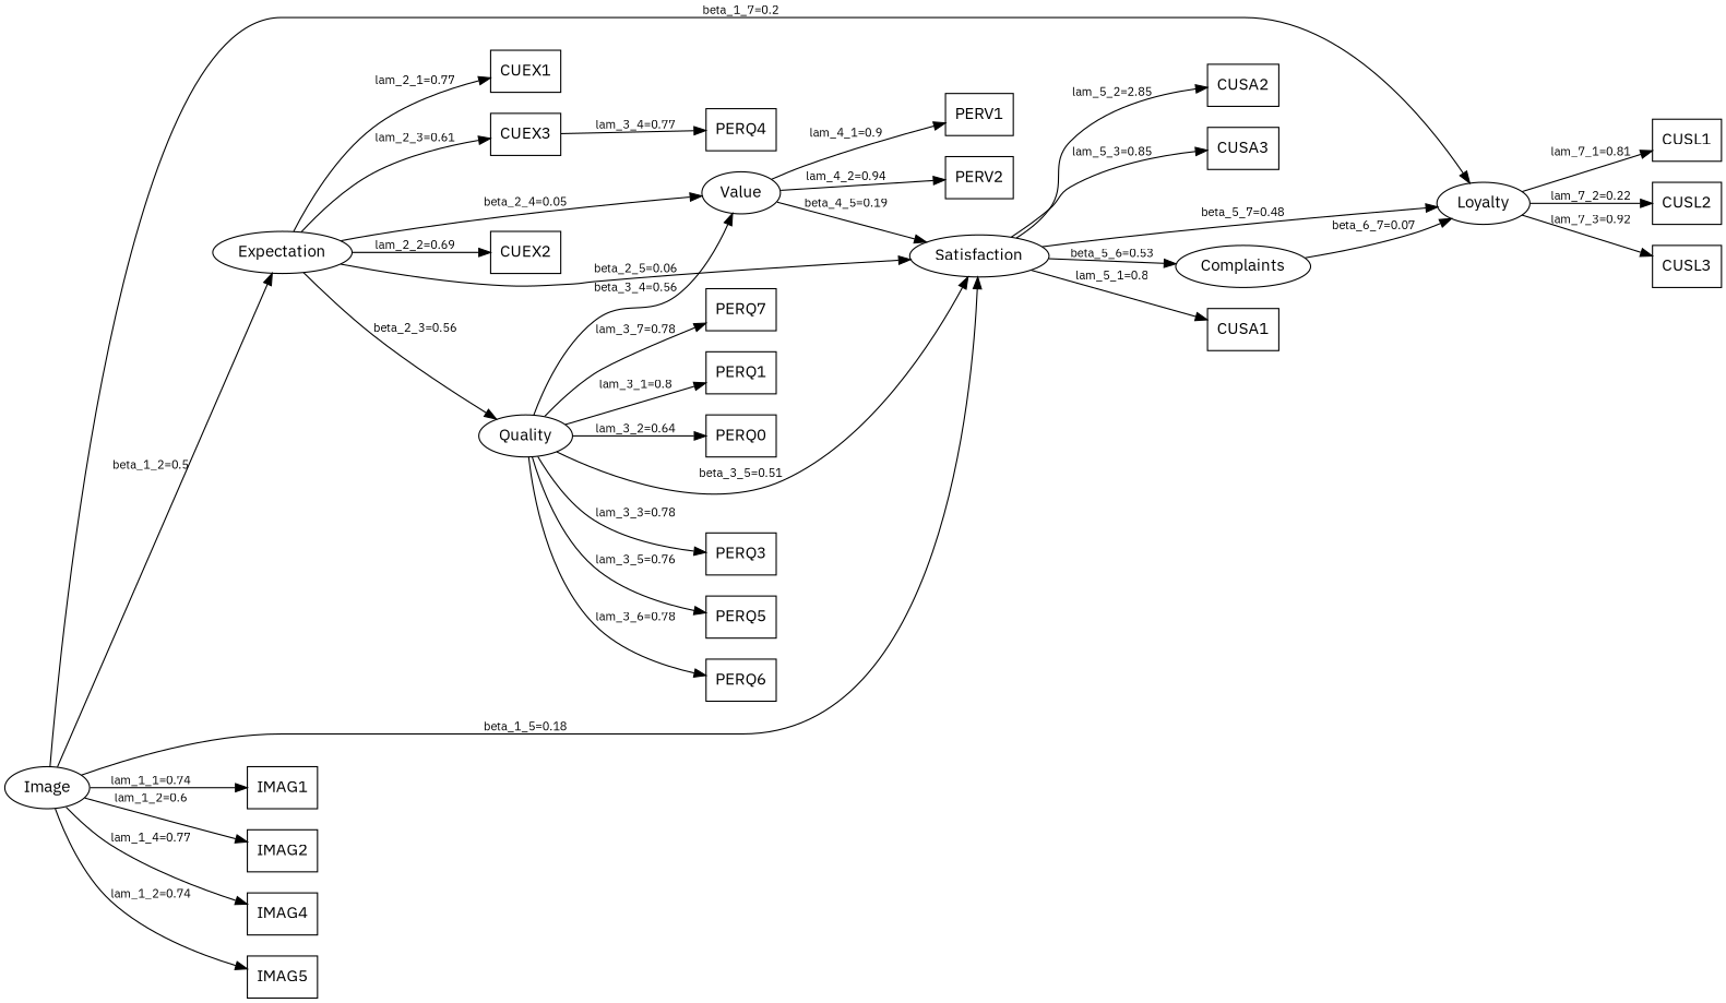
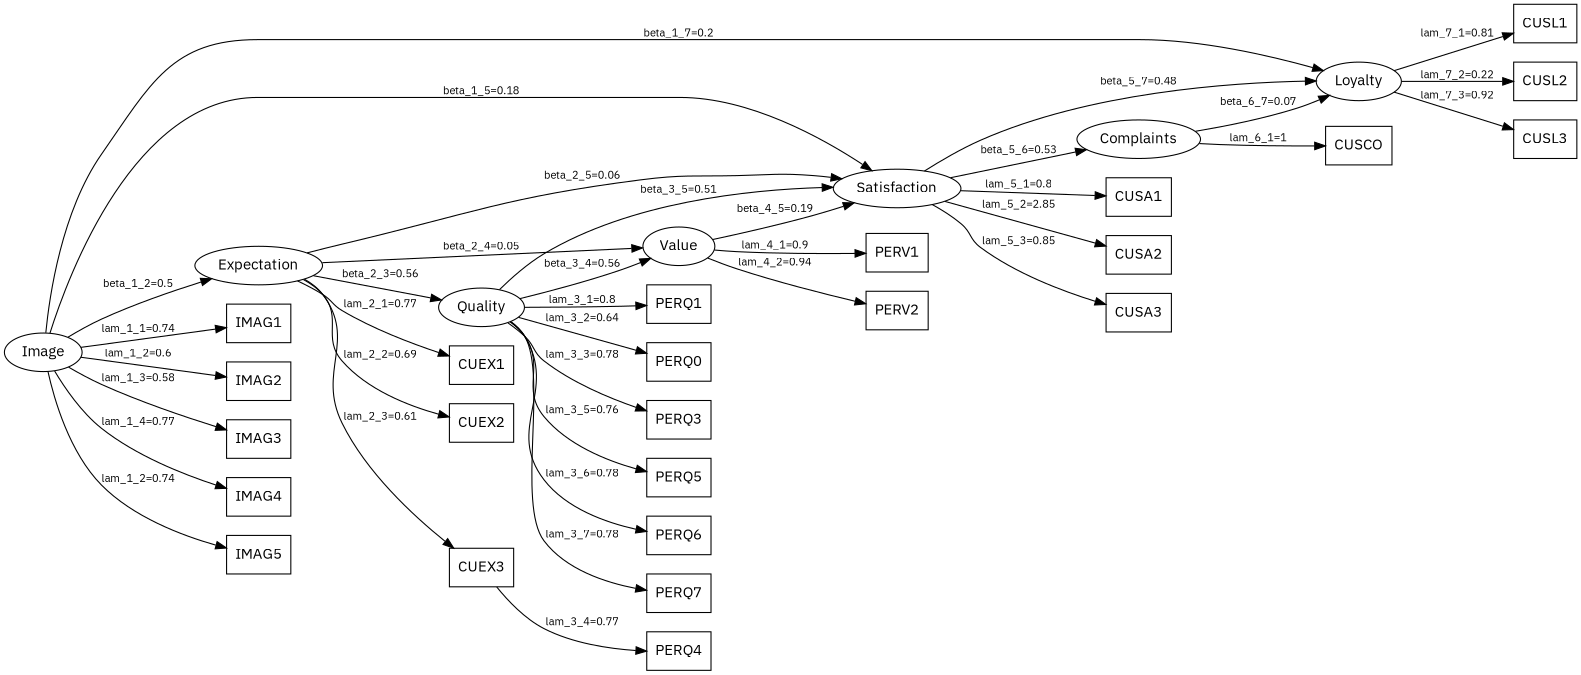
  digraph {
    fontname="IBM Plex Sans"
    rankdir=LR
    node [fontname="IBM Plex Sans" fontsize=14 shape=box]
    edge [fontname="IBM Plex Sans" fontsize=10]
    Image [shape=ellipse]
    Expectation [shape=ellipse]
    Satisfaction [shape=ellipse]
    Loyalty [shape=ellipse]
    IMAG1
    IMAG2
+   IMAG3
    IMAG4
    IMAG5
    Quality [shape=ellipse]
    Value [shape=ellipse]
    CUEX1
    CUEX2
    CUEX3
    Complaints [shape=ellipse]
    CUSA1
    CUSA2
    CUSA3
    CUSL1
    CUSL2
    CUSL3
    PERQ1
    n23 [label=PERQ0]
    PERQ3
    PERQ5
    PERQ6
    PERQ7
    PERV1
    PERV2
    PERQ4
+   CUSCO
    Image -> Expectation [label="beta_1_2=0.5"]
    Image -> Satisfaction [label="beta_1_5=0.18"]
    Image -> Loyalty [label="beta_1_7=0.2"]
    Image -> IMAG1 [label="lam_1_1=0.74"]
    Image -> IMAG2 [label="lam_1_2=0.6"]
+   Image -> IMAG3 [label="lam_1_3=0.58"]
    Image -> IMAG4 [label="lam_1_4=0.77"]
    Image -> IMAG5 [label="lam_1_2=0.74"]
    Expectation -> Satisfaction [label="beta_2_5=0.06"]
    Expectation -> Quality [label="beta_2_3=0.56"]
    Expectation -> Value [label="beta_2_4=0.05"]
    Expectation -> CUEX1 [label="lam_2_1=0.77"]
    Expectation -> CUEX2 [label="lam_2_2=0.69"]
    Expectation -> CUEX3 [label="lam_2_3=0.61"]
    Satisfaction -> Loyalty [label="beta_5_7=0.48"]
    Satisfaction -> Complaints [label="beta_5_6=0.53"]
    Satisfaction -> CUSA1 [label="lam_5_1=0.8"]
    Satisfaction -> CUSA2 [label="lam_5_2=2.85"]
    Satisfaction -> CUSA3 [label="lam_5_3=0.85"]
    Loyalty -> CUSL1 [label="lam_7_1=0.81"]
    Loyalty -> CUSL2 [label="lam_7_2=0.22"]
    Loyalty -> CUSL3 [label="lam_7_3=0.92"]
    Quality -> Satisfaction [label="beta_3_5=0.51"]
    Quality -> Value [label="beta_3_4=0.56"]
    Quality -> PERQ1 [label="lam_3_1=0.8"]
    Quality -> n23 [label="lam_3_2=0.64"]
    Quality -> PERQ3 [label="lam_3_3=0.78"]
    Quality -> PERQ5 [label="lam_3_5=0.76"]
    Quality -> PERQ6 [label="lam_3_6=0.78"]
    Quality -> PERQ7 [label="lam_3_7=0.78"]
    Value -> Satisfaction [label="beta_4_5=0.19"]
    Value -> PERV1 [label="lam_4_1=0.9"]
    Value -> PERV2 [label="lam_4_2=0.94"]
    CUEX3 -> PERQ4 [label="lam_3_4=0.77"]
    Complaints -> Loyalty [label="beta_6_7=0.07"]
+   Complaints -> CUSCO [label="lam_6_1=1"]
  }
